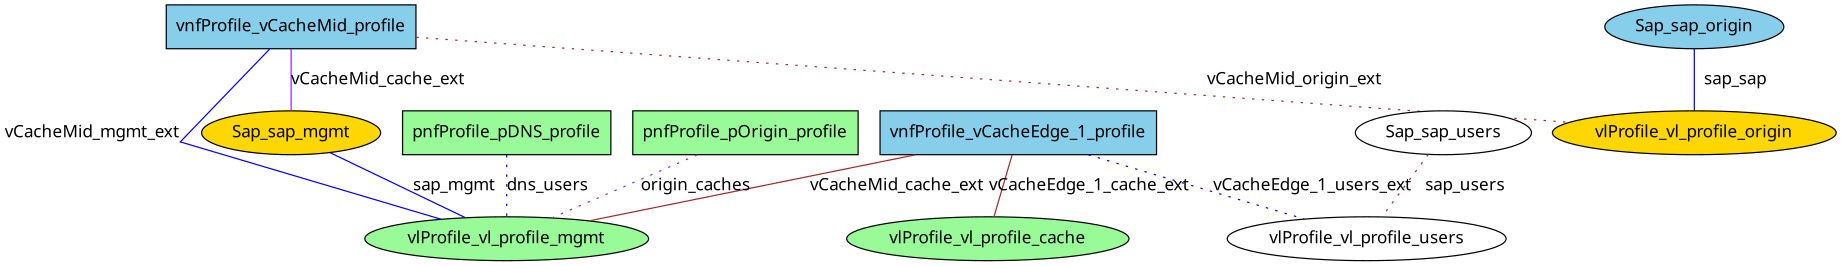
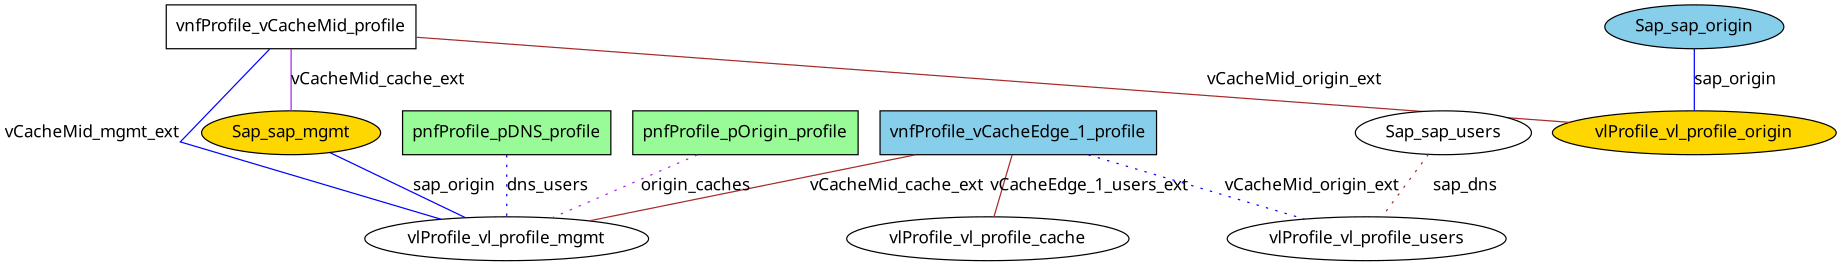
  strict graph {
    fontname="Noto Sans"
    mindist=2.0
    splines=false
    node [fillcolor=white fontname="Noto Sans" shape=oval style=filled]
    edge [color=blue fontname="Noto Sans" style=solid]
-   n1 [fillcolor=skyblue label=vnfProfile_vCacheMid_profile shape=box]
-   n2 [fillcolor=palegreen label=vlProfile_vl_profile_mgmt]
+   n1 [label=vnfProfile_vCacheMid_profile shape=box]
+   n2 [label=vlProfile_vl_profile_mgmt]
    n3 [fillcolor=gold label=vlProfile_vl_profile_origin]
    n4 [fillcolor=gold label=Sap_sap_mgmt]
-   n5 [fillcolor=palegreen label=vlProfile_vl_profile_cache]
+   n5 [label=vlProfile_vl_profile_cache]
    n6 [fillcolor=skyblue label=vnfProfile_vCacheEdge_1_profile shape=box]
    n7 [label=vlProfile_vl_profile_users]
    n8 [fillcolor=palegreen label=pnfProfile_pDNS_profile shape=box]
    n9 [fillcolor=palegreen label=pnfProfile_pOrigin_profile shape=box]
    n10 [label=Sap_sap_users]
    n11 [fillcolor=skyblue label=Sap_sap_origin]
    n1 -- n2 [label=vCacheMid_mgmt_ext]
-   n1 -- n3 [color=brown label=vCacheMid_origin_ext style=dotted]
+   n1 -- n3 [color=brown label=vCacheMid_origin_ext]
    n1 -- n4 [color=purple label=vCacheMid_cache_ext]
-   n4 -- n2 [label=sap_mgmt]
+   n4 -- n2 [label=sap_origin]
    n6 -- n2 [color=brown label=vCacheMid_cache_ext]
-   n6 -- n5 [color=brown label=vCacheEdge_1_cache_ext]
-   n6 -- n7 [label=vCacheEdge_1_users_ext style=dotted]
+   n6 -- n5 [color=brown label=vCacheEdge_1_users_ext]
+   n6 -- n7 [label=vCacheMid_origin_ext style=dotted]
    n8 -- n2 [label=dns_users style=dotted]
    n9 -- n2 [color=purple label=origin_caches style=dotted]
-   n10 -- n7 [color=brown label=sap_users style=dotted]
-   n11 -- n3 [label=sap_sap]
+   n10 -- n7 [color=brown label=sap_dns style=dotted]
+   n11 -- n3 [label=sap_origin]
  }
